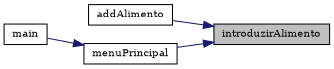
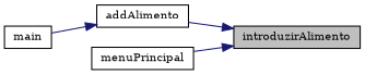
  digraph {
    fontname="DejaVu Serif"
    rankdir=RL
    node [color=black fillcolor=white fontname="DejaVu Serif" fontsize=10 shape=record style=filled]
    edge [color=midnightblue dir=back fontname="DejaVu Serif" fontsize=10 labelfontname=Helvetica labelfontsize=10 style=solid]
    n1 [fillcolor=grey75 fontcolor=black height=0.2 label=introduzirAlimento width=0.4]
    n2 [height=0.2 label=addAlimento width=0.4]
    n3 [height=0.2 label=menuPrincipal width=0.4]
    n4 [height=0.2 label=main width=0.4]
    n1 -> n2
    n1 -> n3
-   n3 -> n4
+   n2 -> n4
  }
